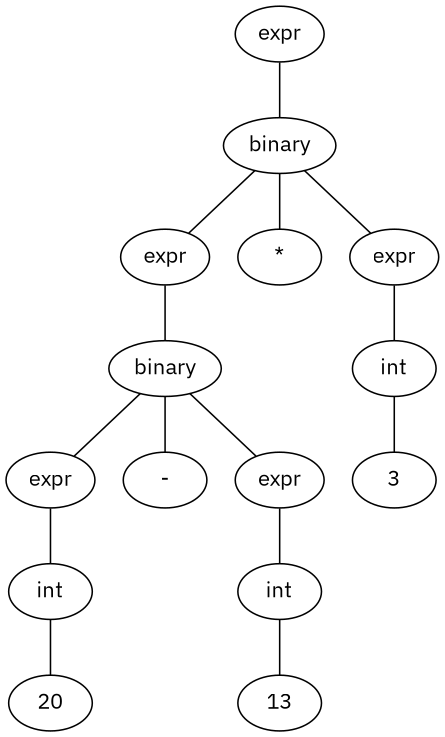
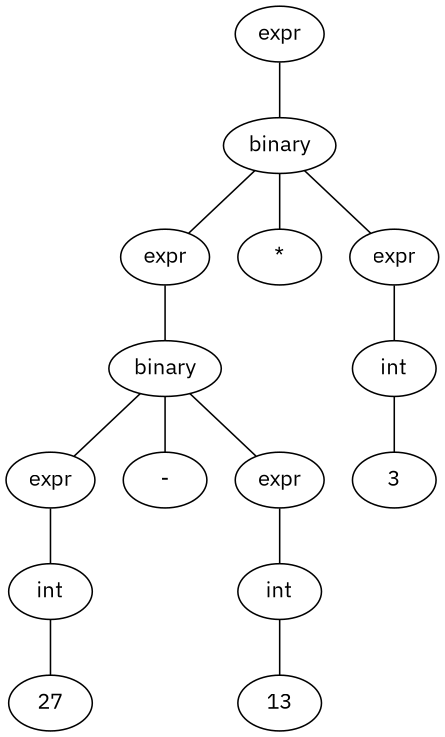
  graph {
    fontname="IBM Plex Sans"
    node [fontname="IBM Plex Sans"]
    edge [fontname="IBM Plex Sans"]
    n1 [label=expr]
    n2 [label=binary]
    n3 [label=expr]
    "*"
    n5 [label=expr]
    n6 [label=binary]
    n7 [label=int]
    n8 [label=expr]
    "-"
    n10 [label=expr]
    n11 [label=3]
    n12 [label=int]
    n13 [label=int]
-   n14 [label=20]
+   n14 [label=27]
    n15 [label=13]
    n1 -- n2
    n2 -- n3
    n2 -- "*"
    n2 -- n5
    n3 -- n6
    n5 -- n7
    n6 -- n8
    n6 -- "-"
    n6 -- n10
    n7 -- n11
    n8 -- n12
    n10 -- n13
    n12 -- n14
    n13 -- n15
  }
